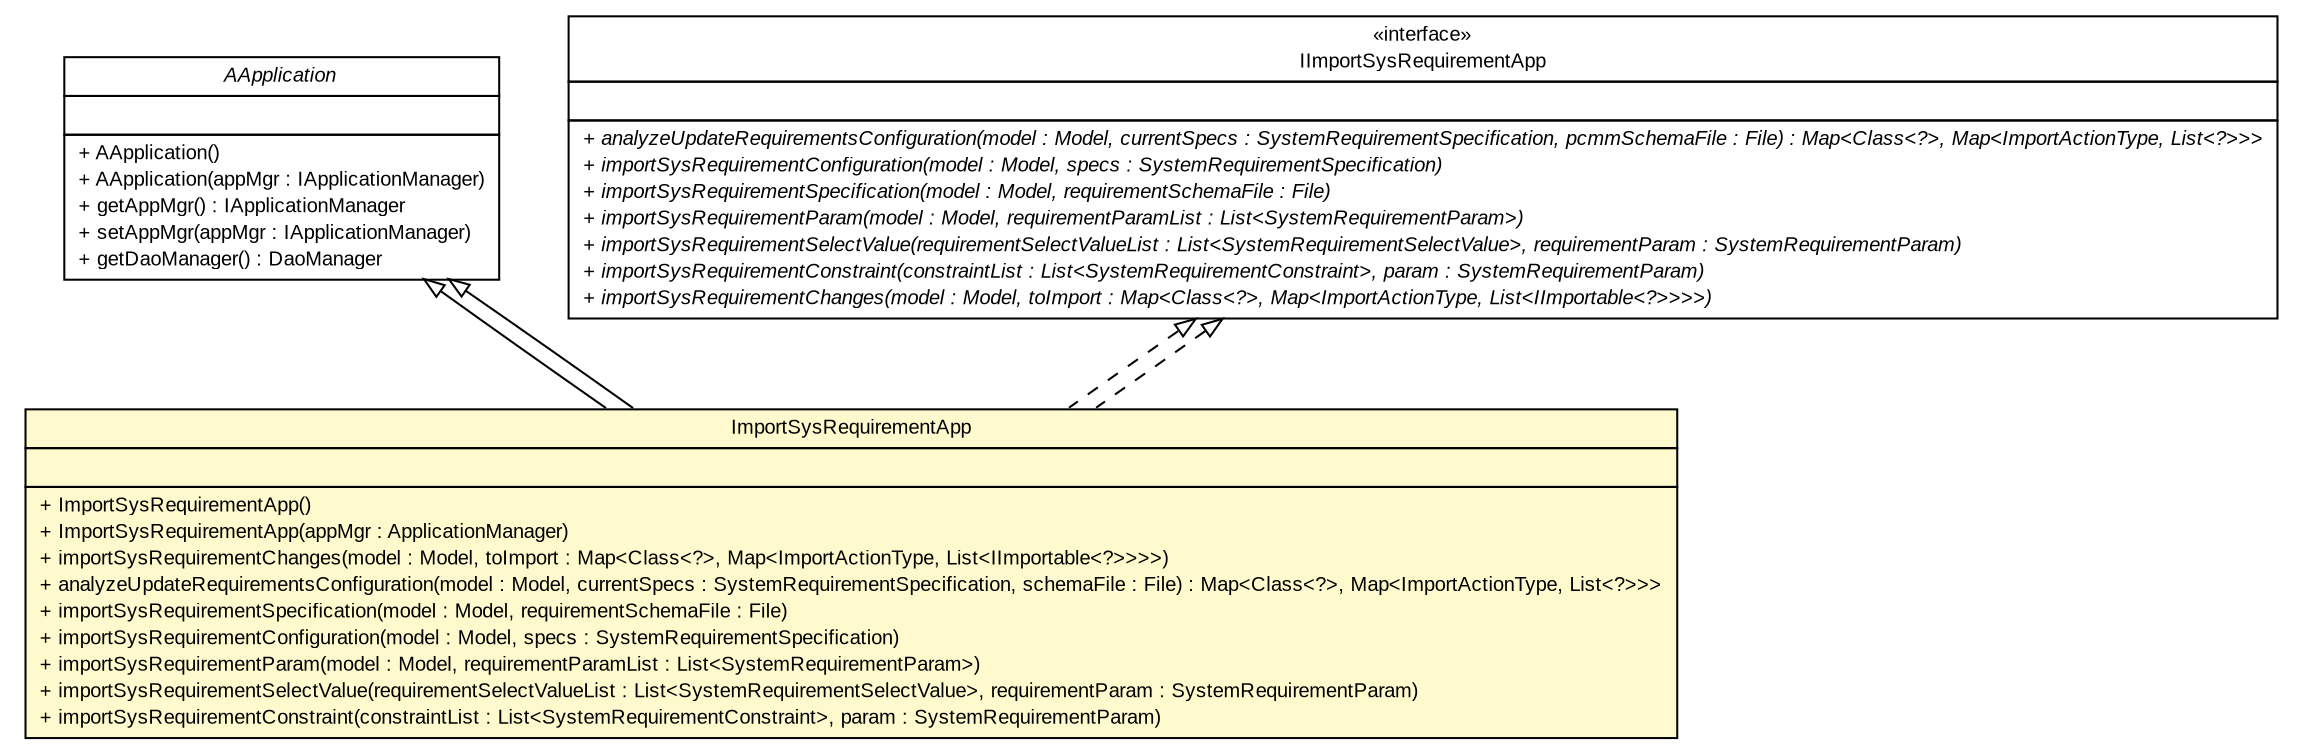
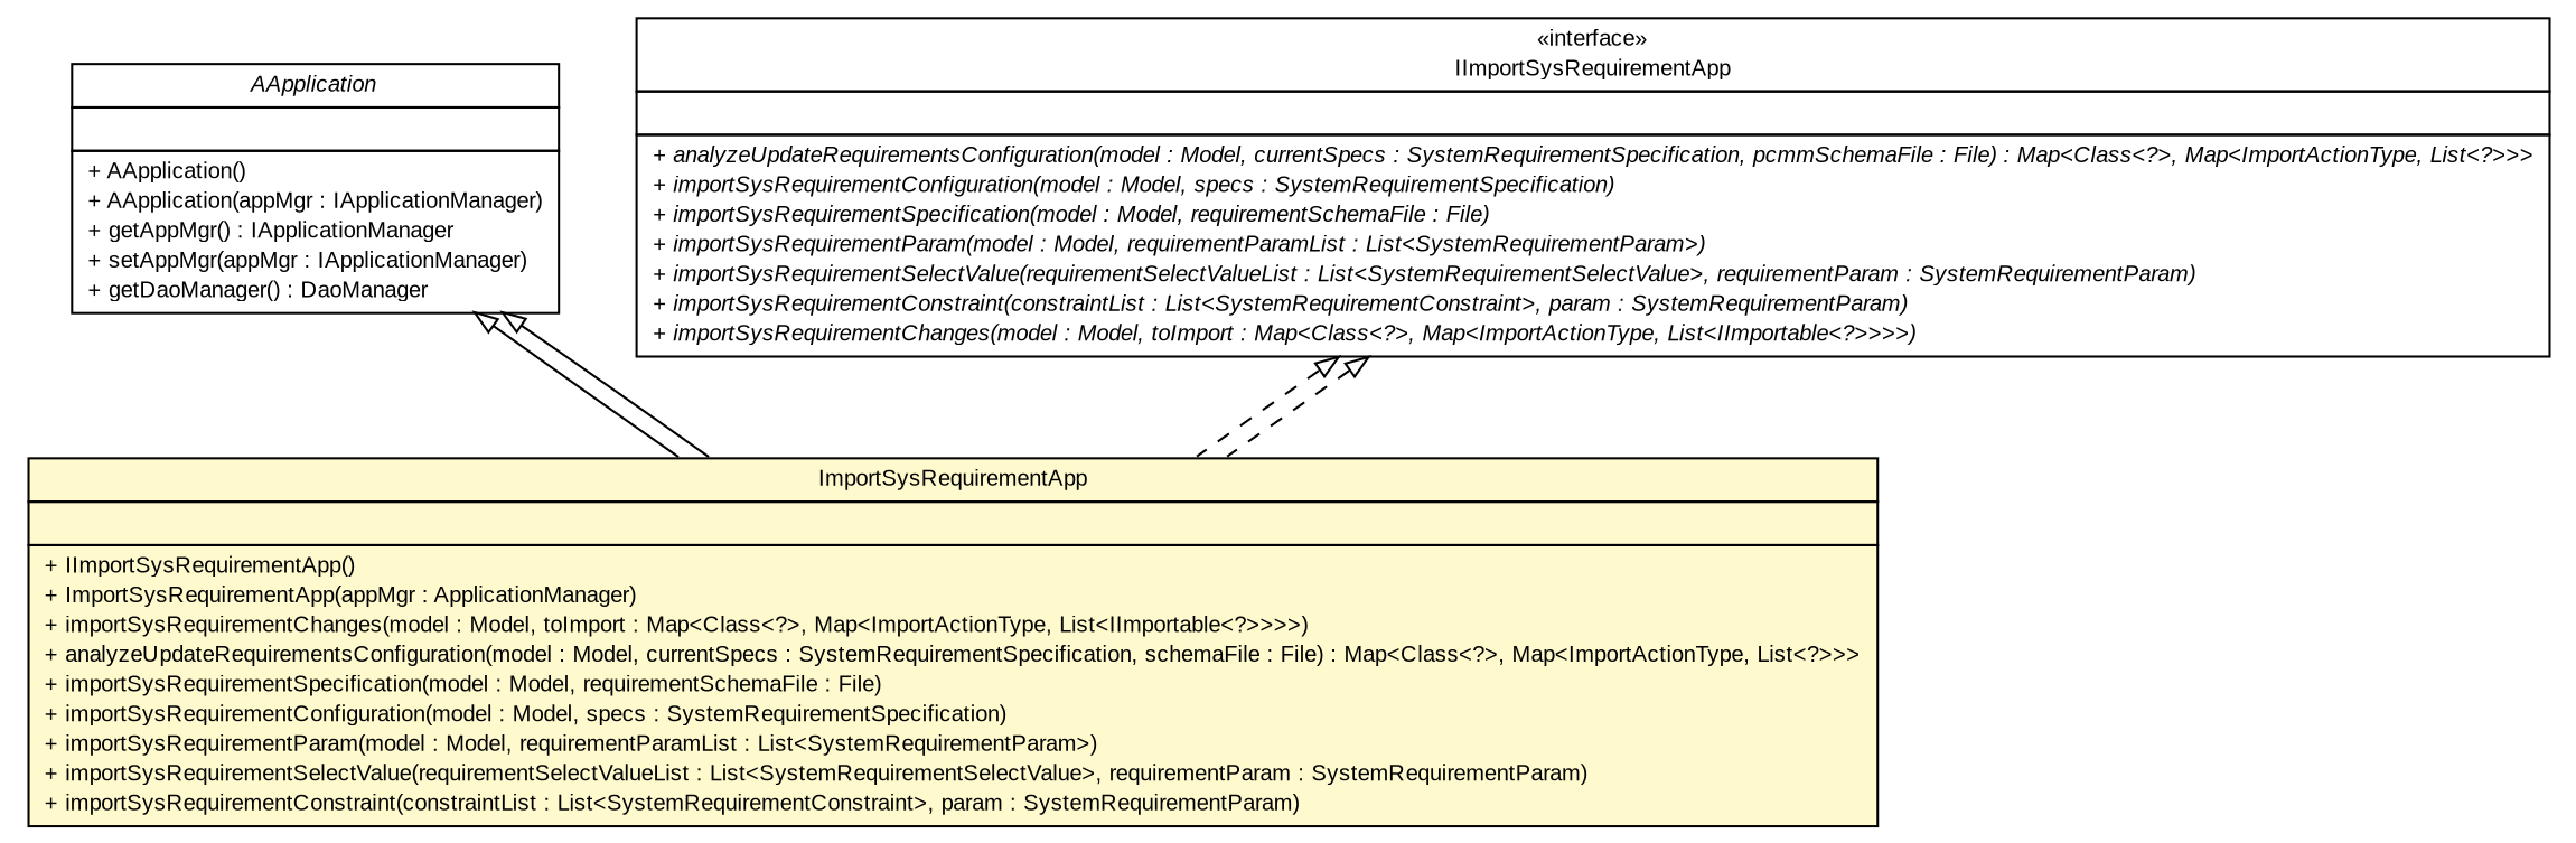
  digraph {
    nodesep=0.25
    ranksep=0.5
    node [fontcolor=black fontname=arial fontsize=10.0 shape=plaintext]
    edge [arrowtail=empty dir=back fontname=arial fontsize=10 headport=p labelfontname=arial labelfontsize=10 tailport=p]
    n1 [label=<<table title="gov.sandia.cf.application.AApplication" border="0" cellborder="1" cellspacing="0" cellpadding="2" port="p" href="../AApplication.html"> 		<tr><td><table border="0" cellspacing="0" cellpadding="1"> <tr><td align="center" balign="center"><font face="arial italic"> AApplication </font></td></tr> 		</table></td></tr> 		<tr><td><table border="0" cellspacing="0" cellpadding="1"> <tr><td align="left" balign="left">  </td></tr> 		</table></td></tr> 		<tr><td><table border="0" cellspacing="0" cellpadding="1"> <tr><td align="left" balign="left"> + AApplication() </td></tr> <tr><td align="left" balign="left"> + AApplication(appMgr : IApplicationManager) </td></tr> <tr><td align="left" balign="left"> + getAppMgr() : IApplicationManager </td></tr> <tr><td align="left" balign="left"> + setAppMgr(appMgr : IApplicationManager) </td></tr> <tr><td align="left" balign="left"> + getDaoManager() : DaoManager </td></tr> 		</table></td></tr> 		</table>>]
-   n2 [label=<<table title="gov.sandia.cf.application.impl.ImportSysRequirementApp" border="0" cellborder="1" cellspacing="0" cellpadding="2" port="p" bgcolor="lemonChiffon" href="./ImportSysRequirementApp.html"> 		<tr><td><table border="0" cellspacing="0" cellpadding="1"> <tr><td align="center" balign="center"> ImportSysRequirementApp </td></tr> 		</table></td></tr> 		<tr><td><table border="0" cellspacing="0" cellpadding="1"> <tr><td align="left" balign="left">  </td></tr> 		</table></td></tr> 		<tr><td><table border="0" cellspacing="0" cellpadding="1"> <tr><td align="left" balign="left"> + ImportSysRequirementApp() </td></tr> <tr><td align="left" balign="left"> + ImportSysRequirementApp(appMgr : ApplicationManager) </td></tr> <tr><td align="left" balign="left"> + importSysRequirementChanges(model : Model, toImport : Map&lt;Class&lt;?&gt;, Map&lt;ImportActionType, List&lt;IImportable&lt;?&gt;&gt;&gt;&gt;) </td></tr> <tr><td align="left" balign="left"> + analyzeUpdateRequirementsConfiguration(model : Model, currentSpecs : SystemRequirementSpecification, schemaFile : File) : Map&lt;Class&lt;?&gt;, Map&lt;ImportActionType, List&lt;?&gt;&gt;&gt; </td></tr> <tr><td align="left" balign="left"> + importSysRequirementSpecification(model : Model, requirementSchemaFile : File) </td></tr> <tr><td align="left" balign="left"> + importSysRequirementConfiguration(model : Model, specs : SystemRequirementSpecification) </td></tr> <tr><td align="left" balign="left"> + importSysRequirementParam(model : Model, requirementParamList : List&lt;SystemRequirementParam&gt;) </td></tr> <tr><td align="left" balign="left"> + importSysRequirementSelectValue(requirementSelectValueList : List&lt;SystemRequirementSelectValue&gt;, requirementParam : SystemRequirementParam) </td></tr> <tr><td align="left" balign="left"> + importSysRequirementConstraint(constraintList : List&lt;SystemRequirementConstraint&gt;, param : SystemRequirementParam) </td></tr> 		</table></td></tr> 		</table>>]
+   n2 [label=<<table title="gov.sandia.cf.application.impl.ImportSysRequirementApp" border="0" cellborder="1" cellspacing="0" cellpadding="2" port="p" bgcolor="lemonChiffon" href="./ImportSysRequirementApp.html"> 		<tr><td><table border="0" cellspacing="0" cellpadding="1"> <tr><td align="center" balign="center"> ImportSysRequirementApp </td></tr> 		</table></td></tr> 		<tr><td><table border="0" cellspacing="0" cellpadding="1"> <tr><td align="left" balign="left">  </td></tr> 		</table></td></tr> 		<tr><td><table border="0" cellspacing="0" cellpadding="1"> <tr><td align="left" balign="left"> + IImportSysRequirementApp() </td></tr> <tr><td align="left" balign="left"> + ImportSysRequirementApp(appMgr : ApplicationManager) </td></tr> <tr><td align="left" balign="left"> + importSysRequirementChanges(model : Model, toImport : Map&lt;Class&lt;?&gt;, Map&lt;ImportActionType, List&lt;IImportable&lt;?&gt;&gt;&gt;&gt;) </td></tr> <tr><td align="left" balign="left"> + analyzeUpdateRequirementsConfiguration(model : Model, currentSpecs : SystemRequirementSpecification, schemaFile : File) : Map&lt;Class&lt;?&gt;, Map&lt;ImportActionType, List&lt;?&gt;&gt;&gt; </td></tr> <tr><td align="left" balign="left"> + importSysRequirementSpecification(model : Model, requirementSchemaFile : File) </td></tr> <tr><td align="left" balign="left"> + importSysRequirementConfiguration(model : Model, specs : SystemRequirementSpecification) </td></tr> <tr><td align="left" balign="left"> + importSysRequirementParam(model : Model, requirementParamList : List&lt;SystemRequirementParam&gt;) </td></tr> <tr><td align="left" balign="left"> + importSysRequirementSelectValue(requirementSelectValueList : List&lt;SystemRequirementSelectValue&gt;, requirementParam : SystemRequirementParam) </td></tr> <tr><td align="left" balign="left"> + importSysRequirementConstraint(constraintList : List&lt;SystemRequirementConstraint&gt;, param : SystemRequirementParam) </td></tr> 		</table></td></tr> 		</table>>]
    n3 [label=<<table title="gov.sandia.cf.application.IImportSysRequirementApp" border="0" cellborder="1" cellspacing="0" cellpadding="2" port="p" href="../IImportSysRequirementApp.html"> 		<tr><td><table border="0" cellspacing="0" cellpadding="1"> <tr><td align="center" balign="center"> &#171;interface&#187; </td></tr> <tr><td align="center" balign="center"> IImportSysRequirementApp </td></tr> 		</table></td></tr> 		<tr><td><table border="0" cellspacing="0" cellpadding="1"> <tr><td align="left" balign="left">  </td></tr> 		</table></td></tr> 		<tr><td><table border="0" cellspacing="0" cellpadding="1"> <tr><td align="left" balign="left"><font face="arial italic" point-size="10.0"> + analyzeUpdateRequirementsConfiguration(model : Model, currentSpecs : SystemRequirementSpecification, pcmmSchemaFile : File) : Map&lt;Class&lt;?&gt;, Map&lt;ImportActionType, List&lt;?&gt;&gt;&gt; </font></td></tr> <tr><td align="left" balign="left"><font face="arial italic" point-size="10.0"> + importSysRequirementConfiguration(model : Model, specs : SystemRequirementSpecification) </font></td></tr> <tr><td align="left" balign="left"><font face="arial italic" point-size="10.0"> + importSysRequirementSpecification(model : Model, requirementSchemaFile : File) </font></td></tr> <tr><td align="left" balign="left"><font face="arial italic" point-size="10.0"> + importSysRequirementParam(model : Model, requirementParamList : List&lt;SystemRequirementParam&gt;) </font></td></tr> <tr><td align="left" balign="left"><font face="arial italic" point-size="10.0"> + importSysRequirementSelectValue(requirementSelectValueList : List&lt;SystemRequirementSelectValue&gt;, requirementParam : SystemRequirementParam) </font></td></tr> <tr><td align="left" balign="left"><font face="arial italic" point-size="10.0"> + importSysRequirementConstraint(constraintList : List&lt;SystemRequirementConstraint&gt;, param : SystemRequirementParam) </font></td></tr> <tr><td align="left" balign="left"><font face="arial italic" point-size="10.0"> + importSysRequirementChanges(model : Model, toImport : Map&lt;Class&lt;?&gt;, Map&lt;ImportActionType, List&lt;IImportable&lt;?&gt;&gt;&gt;&gt;) </font></td></tr> 		</table></td></tr> 		</table>>]
    n1 -> n2
    n1 -> n2
    n3 -> n2 [style=dashed]
    n3 -> n2 [style=dashed]
  }
